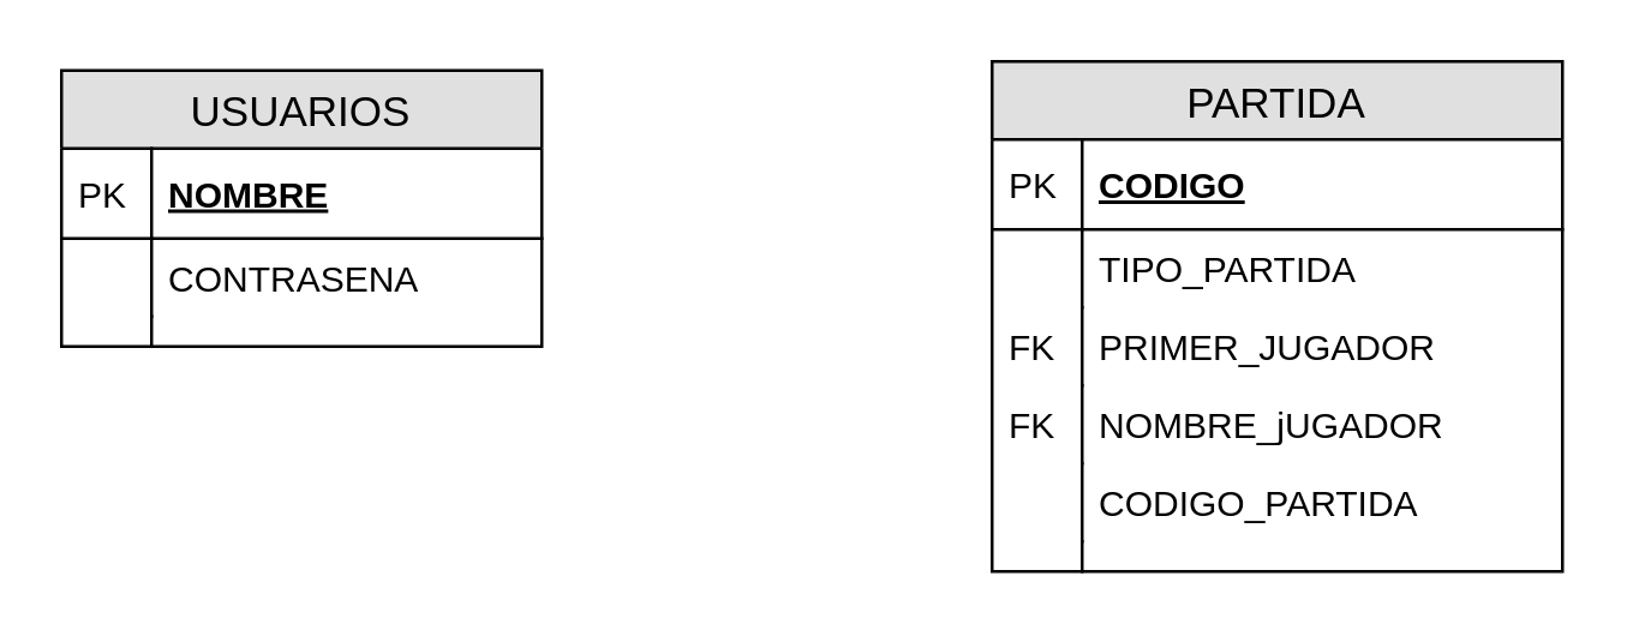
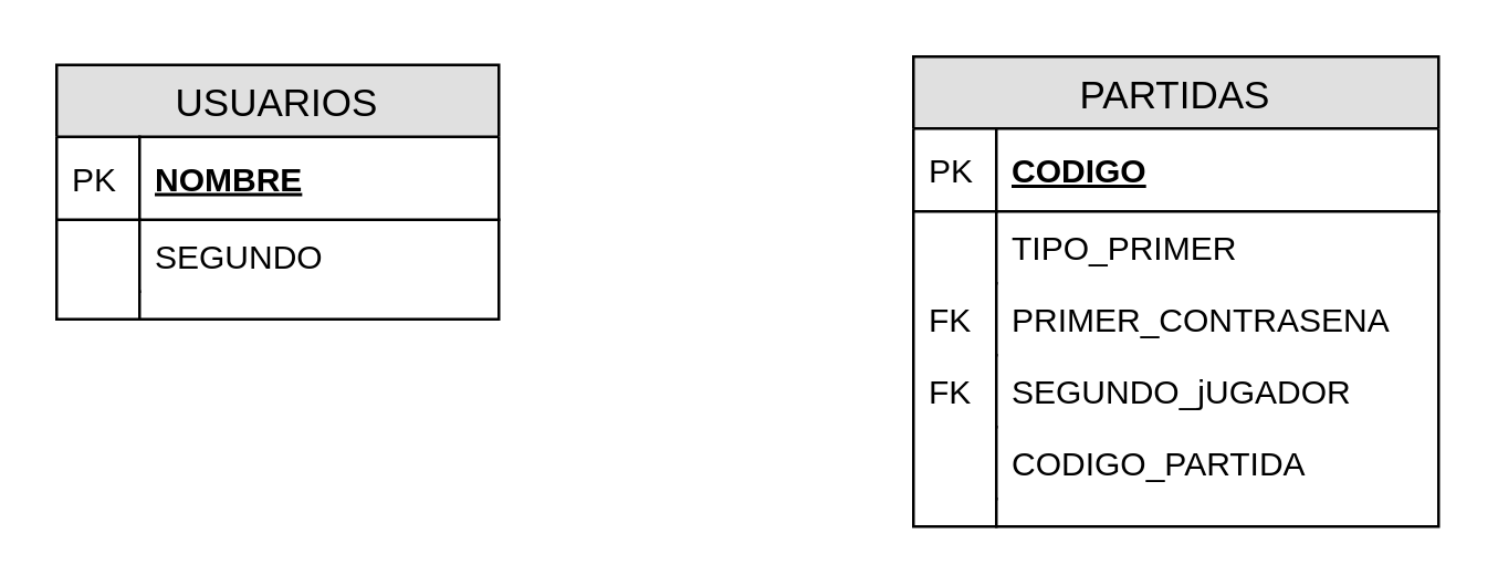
  <mxCell id="0" />
  <mxCell id="1" parent="0" />
  <mxCell id="2" value="USUARIOS" style="swimlane;fontStyle=0;childLayout=stackLayout;horizontal=1;startSize=26;fillColor=#e0e0e0;horizontalStack=0;resizeParent=1;resizeParentMax=0;resizeLast=0;collapsible=1;marginBottom=0;swimlaneFillColor=#ffffff;align=center;fontSize=14;" vertex="1" parent="1"><mxGeometry x="20" y="23" width="160" height="92" as="geometry" /></mxCell>
  <mxCell id="3" value="NOMBRE" style="shape=partialRectangle;top=0;left=0;right=0;bottom=1;align=left;verticalAlign=middle;fillColor=none;spacingLeft=34;spacingRight=4;overflow=hidden;rotatable=0;points=[[0,0.5],[1,0.5]];portConstraint=eastwest;dropTarget=0;fontStyle=5;fontSize=12;" vertex="1" parent="2"><mxGeometry y="26" width="160" height="30" as="geometry" /></mxCell>
  <mxCell id="4" value="PK" style="shape=partialRectangle;top=0;left=0;bottom=0;fillColor=none;align=left;verticalAlign=middle;spacingLeft=4;spacingRight=4;overflow=hidden;rotatable=0;points=[];portConstraint=eastwest;part=1;fontSize=12;" vertex="1" connectable="0" parent="3"><mxGeometry width="30" height="30" as="geometry" /></mxCell>
- <mxCell id="5" value="CONTRASENA" style="shape=partialRectangle;top=0;left=0;right=0;bottom=0;align=left;verticalAlign=top;fillColor=none;spacingLeft=34;spacingRight=4;overflow=hidden;rotatable=0;points=[[0,0.5],[1,0.5]];portConstraint=eastwest;dropTarget=0;fontSize=12;" vertex="1" parent="2"><mxGeometry y="56" width="160" height="26" as="geometry" /></mxCell>
+ <mxCell id="5" value="SEGUNDO" style="shape=partialRectangle;top=0;left=0;right=0;bottom=0;align=left;verticalAlign=top;fillColor=none;spacingLeft=34;spacingRight=4;overflow=hidden;rotatable=0;points=[[0,0.5],[1,0.5]];portConstraint=eastwest;dropTarget=0;fontSize=12;" vertex="1" parent="2"><mxGeometry y="56" width="160" height="26" as="geometry" /></mxCell>
  <mxCell id="6" value="" style="shape=partialRectangle;top=0;left=0;bottom=0;fillColor=none;align=left;verticalAlign=top;spacingLeft=4;spacingRight=4;overflow=hidden;rotatable=0;points=[];portConstraint=eastwest;part=1;fontSize=12;" vertex="1" connectable="0" parent="5"><mxGeometry width="30" height="26" as="geometry" /></mxCell>
  <mxCell id="7" value="" style="shape=partialRectangle;top=0;left=0;right=0;bottom=0;align=left;verticalAlign=top;fillColor=none;spacingLeft=34;spacingRight=4;overflow=hidden;rotatable=0;points=[[0,0.5],[1,0.5]];portConstraint=eastwest;dropTarget=0;fontSize=12;" vertex="1" parent="2"><mxGeometry y="82" width="160" height="10" as="geometry" /></mxCell>
  <mxCell id="8" value="" style="shape=partialRectangle;top=0;left=0;bottom=0;fillColor=none;align=left;verticalAlign=top;spacingLeft=4;spacingRight=4;overflow=hidden;rotatable=0;points=[];portConstraint=eastwest;part=1;fontSize=12;" vertex="1" connectable="0" parent="7"><mxGeometry width="30" height="10" as="geometry" /></mxCell>
- <mxCell id="9" value="PARTIDA" style="swimlane;fontStyle=0;childLayout=stackLayout;horizontal=1;startSize=26;fillColor=#e0e0e0;horizontalStack=0;resizeParent=1;resizeParentMax=0;resizeLast=0;collapsible=1;marginBottom=0;swimlaneFillColor=#ffffff;align=center;fontSize=14;" vertex="1" parent="1"><mxGeometry x="330" y="20" width="190" height="170" as="geometry" /></mxCell>
+ <mxCell id="9" value="PARTIDAS" style="swimlane;fontStyle=0;childLayout=stackLayout;horizontal=1;startSize=26;fillColor=#e0e0e0;horizontalStack=0;resizeParent=1;resizeParentMax=0;resizeLast=0;collapsible=1;marginBottom=0;swimlaneFillColor=#ffffff;align=center;fontSize=14;" vertex="1" parent="1"><mxGeometry x="330" y="20" width="190" height="170" as="geometry" /></mxCell>
  <mxCell id="10" value="CODIGO" style="shape=partialRectangle;top=0;left=0;right=0;bottom=1;align=left;verticalAlign=middle;fillColor=none;spacingLeft=34;spacingRight=4;overflow=hidden;rotatable=0;points=[[0,0.5],[1,0.5]];portConstraint=eastwest;dropTarget=0;fontStyle=5;fontSize=12;" vertex="1" parent="9"><mxGeometry y="26" width="190" height="30" as="geometry" /></mxCell>
  <mxCell id="11" value="PK" style="shape=partialRectangle;top=0;left=0;bottom=0;fillColor=none;align=left;verticalAlign=middle;spacingLeft=4;spacingRight=4;overflow=hidden;rotatable=0;points=[];portConstraint=eastwest;part=1;fontSize=12;" vertex="1" connectable="0" parent="10"><mxGeometry width="30" height="30" as="geometry" /></mxCell>
- <mxCell id="12" value="TIPO_PARTIDA" style="shape=partialRectangle;top=0;left=0;right=0;bottom=0;align=left;verticalAlign=top;fillColor=none;spacingLeft=34;spacingRight=4;overflow=hidden;rotatable=0;points=[[0,0.5],[1,0.5]];portConstraint=eastwest;dropTarget=0;fontSize=12;" vertex="1" parent="9"><mxGeometry y="56" width="190" height="26" as="geometry" /></mxCell>
+ <mxCell id="12" value="TIPO_PRIMER" style="shape=partialRectangle;top=0;left=0;right=0;bottom=0;align=left;verticalAlign=top;fillColor=none;spacingLeft=34;spacingRight=4;overflow=hidden;rotatable=0;points=[[0,0.5],[1,0.5]];portConstraint=eastwest;dropTarget=0;fontSize=12;" vertex="1" parent="9"><mxGeometry y="56" width="190" height="26" as="geometry" /></mxCell>
  <mxCell id="13" value="" style="shape=partialRectangle;top=0;left=0;bottom=0;fillColor=none;align=left;verticalAlign=top;spacingLeft=4;spacingRight=4;overflow=hidden;rotatable=0;points=[];portConstraint=eastwest;part=1;fontSize=12;" vertex="1" connectable="0" parent="12"><mxGeometry width="30" height="26" as="geometry" /></mxCell>
- <mxCell id="14" value="PRIMER_JUGADOR" style="shape=partialRectangle;top=0;left=0;right=0;bottom=0;align=left;verticalAlign=top;fillColor=none;spacingLeft=34;spacingRight=4;overflow=hidden;rotatable=0;points=[[0,0.5],[1,0.5]];portConstraint=eastwest;dropTarget=0;fontSize=12;" vertex="1" parent="9"><mxGeometry y="82" width="190" height="26" as="geometry" /></mxCell>
+ <mxCell id="14" value="PRIMER_CONTRASENA" style="shape=partialRectangle;top=0;left=0;right=0;bottom=0;align=left;verticalAlign=top;fillColor=none;spacingLeft=34;spacingRight=4;overflow=hidden;rotatable=0;points=[[0,0.5],[1,0.5]];portConstraint=eastwest;dropTarget=0;fontSize=12;" vertex="1" parent="9"><mxGeometry y="82" width="190" height="26" as="geometry" /></mxCell>
  <mxCell id="15" value="FK" style="shape=partialRectangle;top=0;left=0;bottom=0;fillColor=none;align=left;verticalAlign=top;spacingLeft=4;spacingRight=4;overflow=hidden;rotatable=0;points=[];portConstraint=eastwest;part=1;fontSize=12;" vertex="1" connectable="0" parent="14"><mxGeometry width="30" height="26" as="geometry" /></mxCell>
- <mxCell id="16" value="NOMBRE_jUGADOR" style="shape=partialRectangle;top=0;left=0;right=0;bottom=0;align=left;verticalAlign=top;fillColor=none;spacingLeft=34;spacingRight=4;overflow=hidden;rotatable=0;points=[[0,0.5],[1,0.5]];portConstraint=eastwest;dropTarget=0;fontSize=12;" vertex="1" parent="9"><mxGeometry y="108" width="190" height="26" as="geometry" /></mxCell>
+ <mxCell id="16" value="SEGUNDO_jUGADOR" style="shape=partialRectangle;top=0;left=0;right=0;bottom=0;align=left;verticalAlign=top;fillColor=none;spacingLeft=34;spacingRight=4;overflow=hidden;rotatable=0;points=[[0,0.5],[1,0.5]];portConstraint=eastwest;dropTarget=0;fontSize=12;" vertex="1" parent="9"><mxGeometry y="108" width="190" height="26" as="geometry" /></mxCell>
  <mxCell id="17" value="FK" style="shape=partialRectangle;top=0;left=0;bottom=0;fillColor=none;align=left;verticalAlign=top;spacingLeft=4;spacingRight=4;overflow=hidden;rotatable=0;points=[];portConstraint=eastwest;part=1;fontSize=12;" vertex="1" connectable="0" parent="16"><mxGeometry width="30" height="26" as="geometry" /></mxCell>
  <mxCell id="18" value="CODIGO_PARTIDA" style="shape=partialRectangle;top=0;left=0;right=0;bottom=0;align=left;verticalAlign=top;fillColor=none;spacingLeft=34;spacingRight=4;overflow=hidden;rotatable=0;points=[[0,0.5],[1,0.5]];portConstraint=eastwest;dropTarget=0;fontSize=12;" vertex="1" parent="9"><mxGeometry y="134" width="190" height="26" as="geometry" /></mxCell>
  <mxCell id="19" value="" style="shape=partialRectangle;top=0;left=0;bottom=0;fillColor=none;align=left;verticalAlign=top;spacingLeft=4;spacingRight=4;overflow=hidden;rotatable=0;points=[];portConstraint=eastwest;part=1;fontSize=12;" vertex="1" connectable="0" parent="18"><mxGeometry width="30" height="26" as="geometry" /></mxCell>
  <mxCell id="20" value="" style="shape=partialRectangle;top=0;left=0;right=0;bottom=0;align=left;verticalAlign=top;fillColor=none;spacingLeft=34;spacingRight=4;overflow=hidden;rotatable=0;points=[[0,0.5],[1,0.5]];portConstraint=eastwest;dropTarget=0;fontSize=12;" vertex="1" parent="9"><mxGeometry y="160" width="190" height="10" as="geometry" /></mxCell>
  <mxCell id="21" value="" style="shape=partialRectangle;top=0;left=0;bottom=0;fillColor=none;align=left;verticalAlign=top;spacingLeft=4;spacingRight=4;overflow=hidden;rotatable=0;points=[];portConstraint=eastwest;part=1;fontSize=12;" vertex="1" connectable="0" parent="20"><mxGeometry width="30" height="10" as="geometry" /></mxCell>
